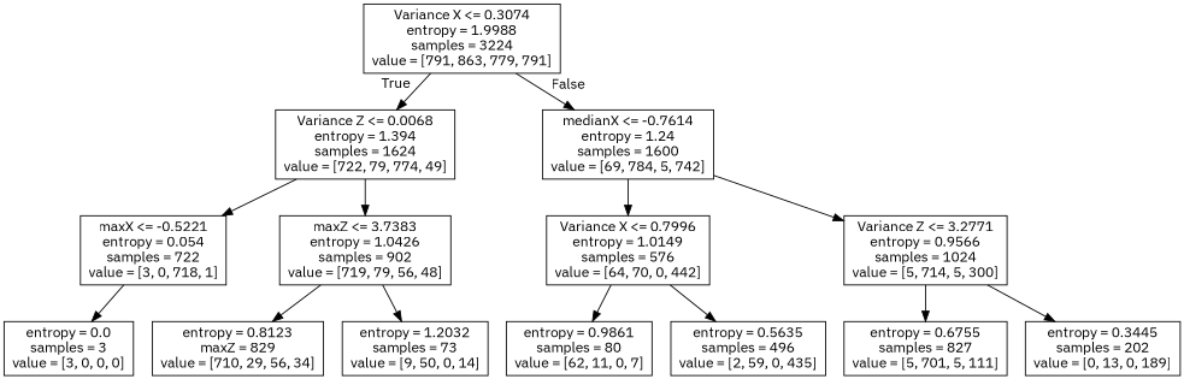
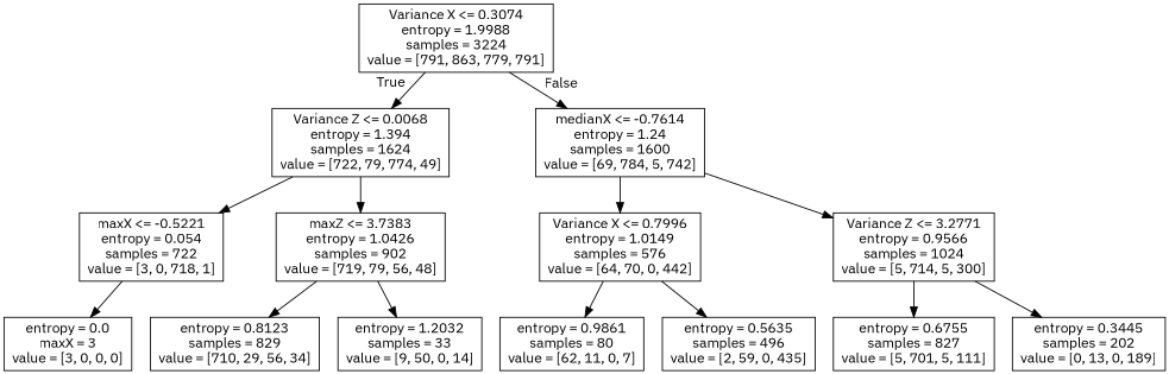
  digraph {
    fontname="IBM Plex Sans"
    node [fontname="IBM Plex Sans" shape=box]
    edge [fontname="IBM Plex Sans"]
    n1 [label="Variance X <= 0.3074\nentropy = 1.9988\nsamples = 3224\nvalue = [791, 863, 779, 791]"]
    n2 [label="Variance Z <= 0.0068\nentropy = 1.394\nsamples = 1624\nvalue = [722, 79, 774, 49]"]
    n3 [label="medianX <= -0.7614\nentropy = 1.24\nsamples = 1600\nvalue = [69, 784, 5, 742]"]
    n4 [label="maxX <= -0.5221\nentropy = 0.054\nsamples = 722\nvalue = [3, 0, 718, 1]"]
    n5 [label="maxZ <= 3.7383\nentropy = 1.0426\nsamples = 902\nvalue = [719, 79, 56, 48]"]
    n6 [label="Variance X <= 0.7996\nentropy = 1.0149\nsamples = 576\nvalue = [64, 70, 0, 442]"]
    n7 [label="Variance Z <= 3.2771\nentropy = 0.9566\nsamples = 1024\nvalue = [5, 714, 5, 300]"]
-   n8 [label="entropy = 0.0\nsamples = 3\nvalue = [3, 0, 0, 0]"]
-   n9 [label="entropy = 0.8123\nmaxZ = 829\nvalue = [710, 29, 56, 34]"]
-   n10 [label="entropy = 1.2032\nsamples = 73\nvalue = [9, 50, 0, 14]"]
+   n8 [label="entropy = 0.0\nmaxX = 3\nvalue = [3, 0, 0, 0]"]
+   n9 [label="entropy = 0.8123\nsamples = 829\nvalue = [710, 29, 56, 34]"]
+   n10 [label="entropy = 1.2032\nsamples = 33\nvalue = [9, 50, 0, 14]"]
    n11 [label="entropy = 0.9861\nsamples = 80\nvalue = [62, 11, 0, 7]"]
    n12 [label="entropy = 0.5635\nsamples = 496\nvalue = [2, 59, 0, 435]"]
    n13 [label="entropy = 0.6755\nsamples = 827\nvalue = [5, 701, 5, 111]"]
    n14 [label="entropy = 0.3445\nsamples = 202\nvalue = [0, 13, 0, 189]"]
    n1 -> n2 [headlabel=True labelangle=45 labeldistance=2.5]
    n1 -> n3 [headlabel=False labelangle=-45 labeldistance=2.5]
    n2 -> n4
    n2 -> n5
    n3 -> n6
    n3 -> n7
    n4 -> n8
    n5 -> n9
    n5 -> n10
    n6 -> n11
    n6 -> n12
    n7 -> n13
    n7 -> n14
  }
